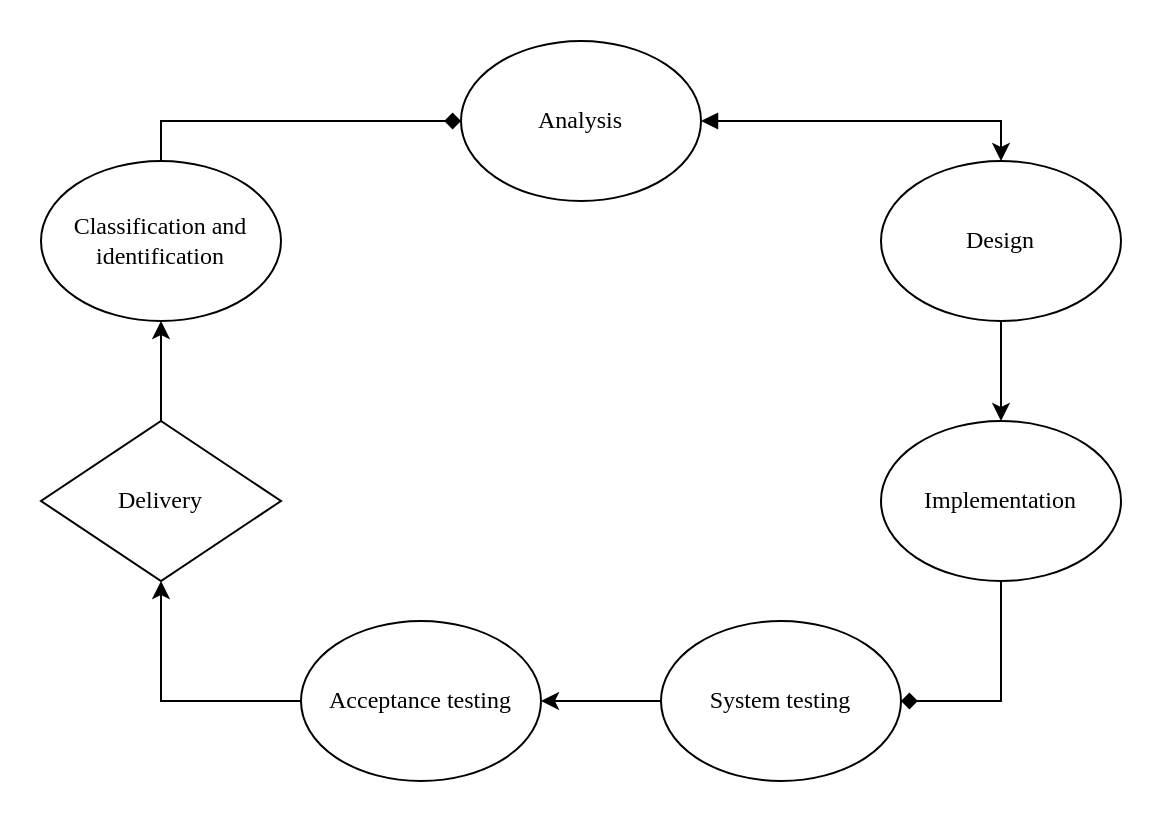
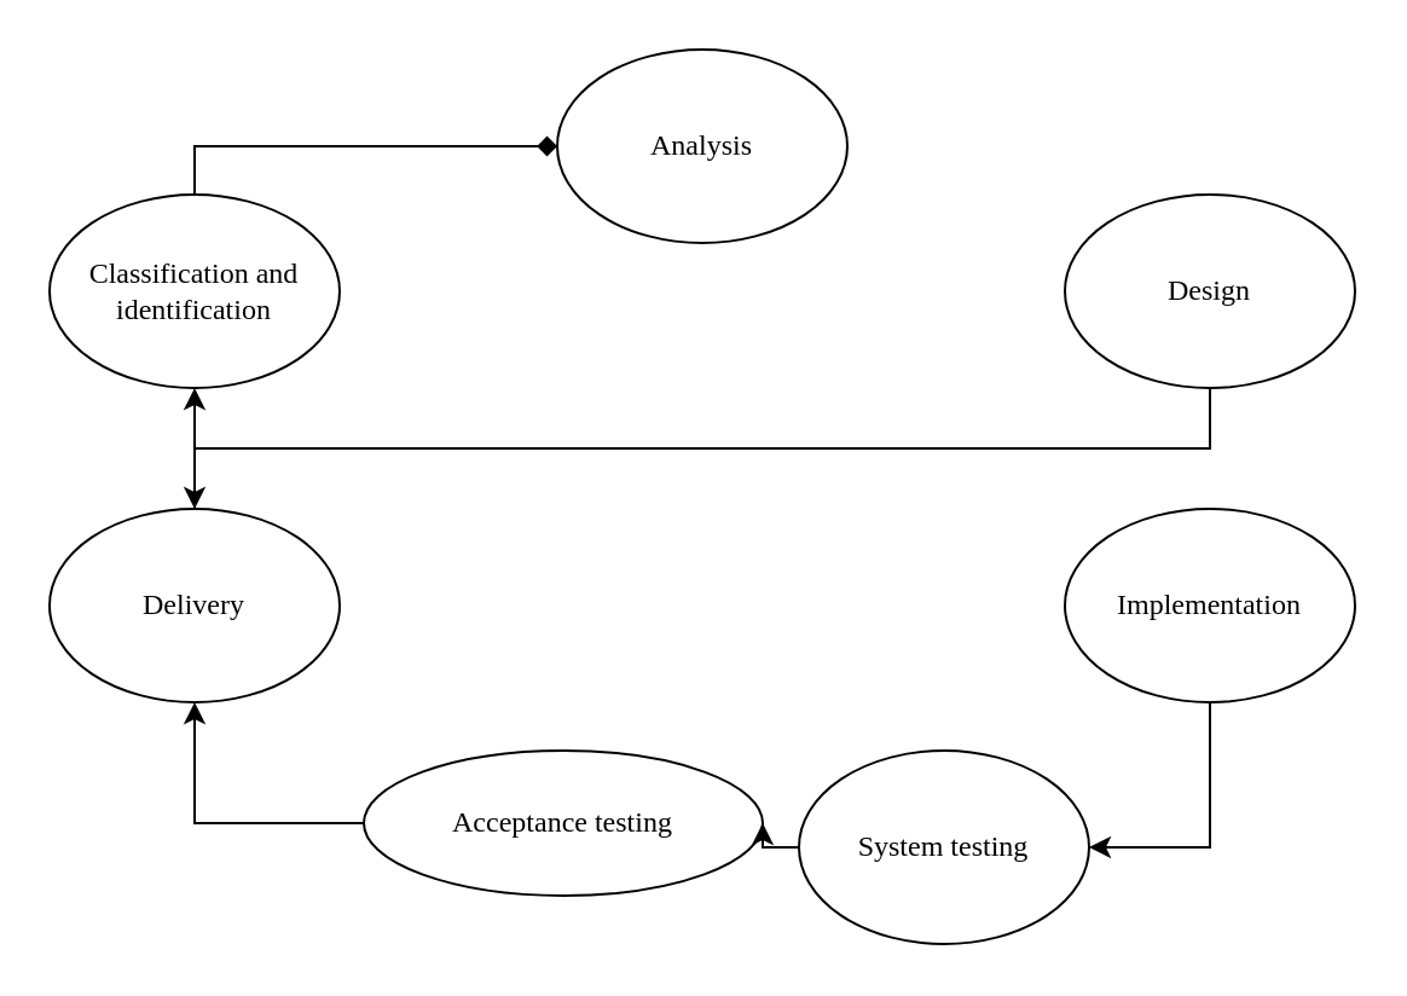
  <mxCell id="0" />
  <mxCell id="1" parent="0" />
- <mxCell id="2" style="edgeStyle=orthogonalEdgeStyle;orthogonalLoop=1;jettySize=auto;html=1;exitX=1;exitY=0.5;exitDx=0;exitDy=0;entryX=0.5;entryY=0;entryDx=0;entryDy=0;rounded=0;startArrow=block;startFill=1;fontFamily=Times New Roman;" edge="1" parent="1" source="3" target="11"><mxGeometry relative="1" as="geometry" /></mxCell>
  <mxCell id="3" value="Analysis" style="ellipse;whiteSpace=wrap;html=1;fontFamily=Times New Roman;" vertex="1" parent="1"><mxGeometry x="230" y="20" width="120" height="80" as="geometry" /></mxCell>
  <mxCell id="4" style="edgeStyle=orthogonalEdgeStyle;rounded=0;orthogonalLoop=1;jettySize=auto;html=1;exitX=0;exitY=0.5;exitDx=0;exitDy=0;entryX=0.5;entryY=1;entryDx=0;entryDy=0;startArrow=none;startFill=0;fontFamily=Times New Roman;" edge="1" parent="1" source="5" target="13"><mxGeometry relative="1" as="geometry" /></mxCell>
- <mxCell id="5" value="Acceptance testing" style="ellipse;whiteSpace=wrap;html=1;fontFamily=Times New Roman;" vertex="1" parent="1"><mxGeometry x="150" y="310" width="120" height="80" as="geometry" /></mxCell>
+ <mxCell id="5" value="Acceptance testing" style="ellipse;whiteSpace=wrap;html=1;fontFamily=Times New Roman;" vertex="1" parent="1"><mxGeometry x="150" y="310" width="165" height="60" as="geometry" /></mxCell>
  <mxCell id="6" style="edgeStyle=orthogonalEdgeStyle;rounded=0;orthogonalLoop=1;jettySize=auto;html=1;exitX=0;exitY=0.5;exitDx=0;exitDy=0;entryX=1;entryY=0.5;entryDx=0;entryDy=0;startArrow=none;startFill=0;fontFamily=Times New Roman;" edge="1" parent="1" source="7" target="5"><mxGeometry relative="1" as="geometry" /></mxCell>
  <mxCell id="7" value="System testing" style="ellipse;whiteSpace=wrap;html=1;fontFamily=Times New Roman;" vertex="1" parent="1"><mxGeometry x="330" y="310" width="120" height="80" as="geometry" /></mxCell>
- <mxCell id="8" style="edgeStyle=orthogonalEdgeStyle;rounded=0;orthogonalLoop=1;jettySize=auto;html=1;exitX=0.5;exitY=1;exitDx=0;exitDy=0;entryX=1;entryY=0.5;entryDx=0;entryDy=0;startArrow=none;startFill=0;fontFamily=Times New Roman;endArrow=diamond;" edge="1" parent="1" source="9" target="7"><mxGeometry relative="1" as="geometry" /></mxCell>
+ <mxCell id="8" style="edgeStyle=orthogonalEdgeStyle;rounded=0;orthogonalLoop=1;jettySize=auto;html=1;exitX=0.5;exitY=1;exitDx=0;exitDy=0;entryX=1;entryY=0.5;entryDx=0;entryDy=0;startArrow=none;startFill=0;fontFamily=Times New Roman;" edge="1" parent="1" source="9" target="7"><mxGeometry relative="1" as="geometry" /></mxCell>
  <mxCell id="9" value="Implementation" style="ellipse;whiteSpace=wrap;html=1;fontFamily=Times New Roman;" vertex="1" parent="1"><mxGeometry x="440" y="210" width="120" height="80" as="geometry" /></mxCell>
- <mxCell id="10" style="edgeStyle=orthogonalEdgeStyle;rounded=0;orthogonalLoop=1;jettySize=auto;html=1;exitX=0.5;exitY=1;exitDx=0;exitDy=0;entryX=0.5;entryY=0;entryDx=0;entryDy=0;startArrow=none;startFill=0;fontFamily=Times New Roman;" edge="1" parent="1" source="11" target="9"><mxGeometry relative="1" as="geometry" /></mxCell>
+ <mxCell id="10" style="edgeStyle=orthogonalEdgeStyle;rounded=0;orthogonalLoop=1;jettySize=auto;html=1;exitX=0.5;exitY=1;exitDx=0;exitDy=0;startArrow=none;startFill=0;fontFamily=Times New Roman;" edge="1" parent="1" source="11" target="13"><mxGeometry relative="1" as="geometry" /></mxCell>
  <mxCell id="11" value="Design" style="ellipse;whiteSpace=wrap;html=1;fontFamily=Times New Roman;" vertex="1" parent="1"><mxGeometry x="440" y="80" width="120" height="80" as="geometry" /></mxCell>
  <mxCell id="12" style="edgeStyle=orthogonalEdgeStyle;rounded=0;orthogonalLoop=1;jettySize=auto;html=1;exitX=0.5;exitY=0;exitDx=0;exitDy=0;startArrow=none;startFill=0;fontFamily=Times New Roman;" edge="1" parent="1" source="13" target="15"><mxGeometry relative="1" as="geometry" /></mxCell>
- <mxCell id="13" value="Delivery" style="rhombus;whiteSpace=wrap;html=1;fontFamily=Times New Roman;" vertex="1" parent="1"><mxGeometry x="20" y="210" width="120" height="80" as="geometry" /></mxCell>
+ <mxCell id="13" value="Delivery" style="ellipse;whiteSpace=wrap;html=1;fontFamily=Times New Roman;" vertex="1" parent="1"><mxGeometry x="20" y="210" width="120" height="80" as="geometry" /></mxCell>
  <mxCell id="14" style="edgeStyle=orthogonalEdgeStyle;rounded=0;orthogonalLoop=1;jettySize=auto;html=1;exitX=0.5;exitY=0;exitDx=0;exitDy=0;entryX=0;entryY=0.5;entryDx=0;entryDy=0;startArrow=none;startFill=0;fontFamily=Times New Roman;endArrow=diamond;" edge="1" parent="1" source="15" target="3"><mxGeometry relative="1" as="geometry" /></mxCell>
  <mxCell id="15" value="Classification and identification" style="ellipse;whiteSpace=wrap;html=1;fontFamily=Times New Roman;" vertex="1" parent="1"><mxGeometry x="20" y="80" width="120" height="80" as="geometry" /></mxCell>
